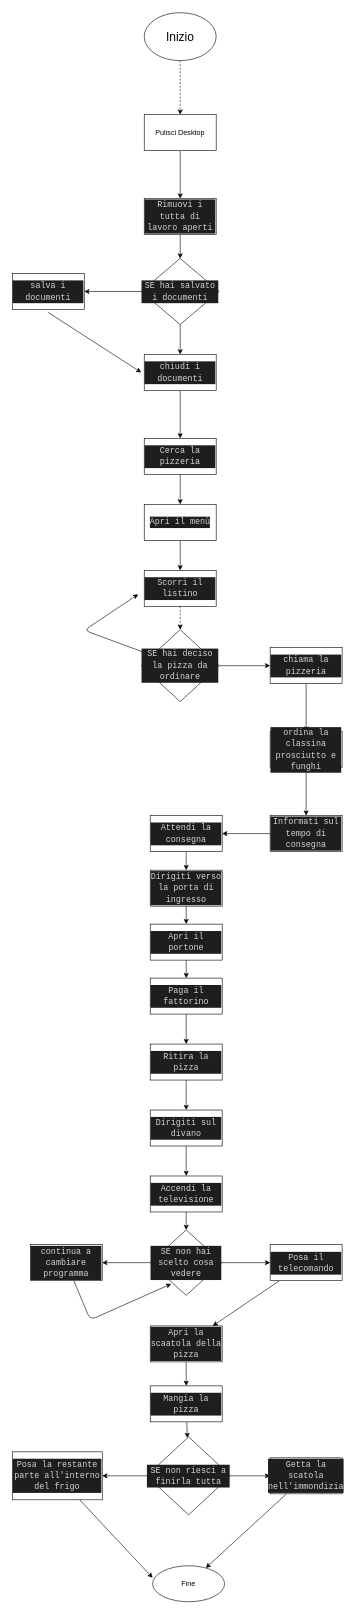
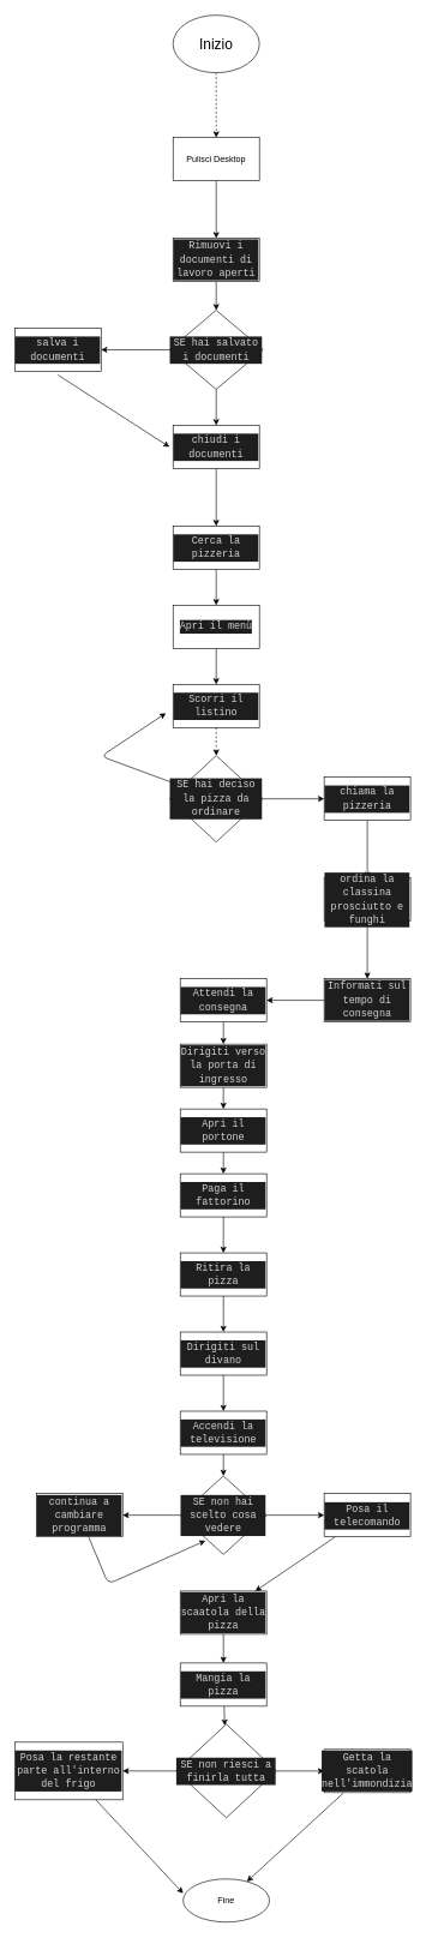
  <mxCell id="0" />
  <mxCell id="1" parent="0" />
  <mxCell id="2" value="" style="edgeStyle=none;html=1;fontSize=20;dashed=1;" edge="1" parent="1" source="3" target="5"><mxGeometry relative="1" as="geometry" /></mxCell>
  <mxCell id="3" value="&lt;font style=&quot;font-size: 20px&quot;&gt;Inizio&lt;/font&gt;" style="ellipse;whiteSpace=wrap;html=1;" vertex="1" parent="1"><mxGeometry x="240" y="20" width="120" height="80" as="geometry" /></mxCell>
  <mxCell id="4" value="" style="edgeStyle=none;html=1;fontSize=20;" edge="1" parent="1" source="5" target="7"><mxGeometry relative="1" as="geometry" /></mxCell>
  <mxCell id="5" value="Pulisci Desktop" style="whiteSpace=wrap;html=1;" vertex="1" parent="1"><mxGeometry x="240" y="190" width="120" height="60" as="geometry" /></mxCell>
  <mxCell id="6" value="" style="edgeStyle=none;html=1;fontSize=20;" edge="1" parent="1" source="7" target="10"><mxGeometry relative="1" as="geometry" /></mxCell>
- <mxCell id="7" value="&lt;div style=&quot;color: rgb(212 , 212 , 212) ; background-color: rgb(30 , 30 , 30) ; font-family: &amp;#34;consolas&amp;#34; , &amp;#34;courier new&amp;#34; , monospace ; font-size: 14px ; line-height: 19px&quot;&gt;Rimuovi i tutta di lavoro aperti&lt;/div&gt;" style="whiteSpace=wrap;html=1;" vertex="1" parent="1"><mxGeometry x="240" y="330" width="120" height="60" as="geometry" /></mxCell>
+ <mxCell id="7" value="&lt;div style=&quot;color: rgb(212 , 212 , 212) ; background-color: rgb(30 , 30 , 30) ; font-family: &amp;#34;consolas&amp;#34; , &amp;#34;courier new&amp;#34; , monospace ; font-size: 14px ; line-height: 19px&quot;&gt;Rimuovi i documenti di lavoro aperti&lt;/div&gt;" style="whiteSpace=wrap;html=1;" vertex="1" parent="1"><mxGeometry x="240" y="330" width="120" height="60" as="geometry" /></mxCell>
  <mxCell id="8" value="" style="edgeStyle=none;html=1;fontSize=20;" edge="1" parent="1" source="10" target="12"><mxGeometry relative="1" as="geometry" /></mxCell>
  <mxCell id="9" value="" style="edgeStyle=none;html=1;fontSize=20;" edge="1" parent="1" source="10" target="13"><mxGeometry relative="1" as="geometry" /></mxCell>
  <mxCell id="10" value="&lt;div style=&quot;color: rgb(212 , 212 , 212) ; background-color: rgb(30 , 30 , 30) ; font-family: &amp;#34;consolas&amp;#34; , &amp;#34;courier new&amp;#34; , monospace ; font-size: 14px ; line-height: 19px&quot;&gt;SE hai salvato i documenti &lt;/div&gt;" style="rhombus;whiteSpace=wrap;html=1;" vertex="1" parent="1"><mxGeometry x="235" y="430" width="130" height="110" as="geometry" /></mxCell>
  <mxCell id="11" value="" style="edgeStyle=none;html=1;fontSize=20;" edge="1" parent="1" source="12" target="16"><mxGeometry relative="1" as="geometry" /></mxCell>
  <mxCell id="12" value="&lt;div style=&quot;color: rgb(212 , 212 , 212) ; background-color: rgb(30 , 30 , 30) ; font-family: &amp;#34;consolas&amp;#34; , &amp;#34;courier new&amp;#34; , monospace ; font-size: 14px ; line-height: 19px&quot;&gt;chiudi i documenti &lt;/div&gt;" style="whiteSpace=wrap;html=1;" vertex="1" parent="1"><mxGeometry x="240" y="590" width="120" height="60" as="geometry" /></mxCell>
  <mxCell id="13" value="&lt;div style=&quot;color: rgb(212 , 212 , 212) ; background-color: rgb(30 , 30 , 30) ; font-family: &amp;#34;consolas&amp;#34; , &amp;#34;courier new&amp;#34; , monospace ; font-size: 14px ; line-height: 19px&quot;&gt;salva i documenti&lt;/div&gt;" style="whiteSpace=wrap;html=1;" vertex="1" parent="1"><mxGeometry x="20" y="455" width="120" height="60" as="geometry" /></mxCell>
  <mxCell id="14" value="" style="endArrow=classic;html=1;fontSize=20;" edge="1" parent="1"><mxGeometry width="50" height="50" relative="1" as="geometry"><mxPoint x="80" y="520" as="sourcePoint" /><mxPoint x="235" y="620" as="targetPoint" /></mxGeometry></mxCell>
  <mxCell id="15" value="" style="edgeStyle=none;html=1;fontSize=20;" edge="1" parent="1" source="16" target="18"><mxGeometry relative="1" as="geometry" /></mxCell>
  <mxCell id="16" value="&lt;div style=&quot;color: rgb(212 , 212 , 212) ; background-color: rgb(30 , 30 , 30) ; font-family: &amp;#34;consolas&amp;#34; , &amp;#34;courier new&amp;#34; , monospace ; font-size: 14px ; line-height: 19px&quot;&gt;Cerca la pizzeria&lt;/div&gt;" style="whiteSpace=wrap;html=1;" vertex="1" parent="1"><mxGeometry x="240" y="730" width="120" height="60" as="geometry" /></mxCell>
  <mxCell id="17" value="" style="edgeStyle=none;html=1;fontSize=20;" edge="1" parent="1" source="18" target="20"><mxGeometry relative="1" as="geometry" /></mxCell>
  <mxCell id="18" value="&#10;&#10;&lt;div style=&quot;color: rgb(212, 212, 212); background-color: rgb(30, 30, 30); font-family: consolas, &amp;quot;courier new&amp;quot;, monospace; font-weight: normal; font-size: 14px; line-height: 19px;&quot;&gt;&lt;div&gt;&lt;span style=&quot;color: #d4d4d4&quot;&gt;Apri il menù&lt;/span&gt;&lt;/div&gt;&lt;/div&gt;&#10;&#10;" style="whiteSpace=wrap;html=1;" vertex="1" parent="1"><mxGeometry x="240" y="840" width="120" height="60" as="geometry" /></mxCell>
  <mxCell id="19" value="" style="edgeStyle=none;html=1;fontSize=20;dashed=1;" edge="1" parent="1" source="20" target="23"><mxGeometry relative="1" as="geometry" /></mxCell>
  <mxCell id="20" value="&#10;&#10;&lt;div style=&quot;color: rgb(212, 212, 212); background-color: rgb(30, 30, 30); font-family: consolas, &amp;quot;courier new&amp;quot;, monospace; font-weight: normal; font-size: 14px; line-height: 19px;&quot;&gt;&lt;div&gt;&lt;span style=&quot;color: #d4d4d4&quot;&gt;Scorri il listino&lt;/span&gt;&lt;/div&gt;&lt;/div&gt;&#10;&#10;" style="whiteSpace=wrap;html=1;" vertex="1" parent="1"><mxGeometry x="240" y="950" width="120" height="60" as="geometry" /></mxCell>
  <mxCell id="21" value="" style="edgeStyle=none;html=1;fontSize=20;" edge="1" parent="1" source="23"><mxGeometry relative="1" as="geometry"><mxPoint x="230" y="990" as="targetPoint" /><Array as="points"><mxPoint x="140" y="1050" /></Array></mxGeometry></mxCell>
  <mxCell id="22" value="" style="edgeStyle=none;html=1;fontSize=20;" edge="1" parent="1" source="23" target="25"><mxGeometry relative="1" as="geometry" /></mxCell>
  <mxCell id="23" value="&lt;div style=&quot;color: rgb(212 , 212 , 212) ; background-color: rgb(30 , 30 , 30) ; font-family: &amp;#34;consolas&amp;#34; , &amp;#34;courier new&amp;#34; , monospace ; font-size: 14px ; line-height: 19px&quot;&gt;SE hai deciso la pizza da ordinare&lt;/div&gt;" style="rhombus;whiteSpace=wrap;html=1;" vertex="1" parent="1"><mxGeometry x="235" y="1049" width="130" height="120" as="geometry" /></mxCell>
  <mxCell id="24" value="" style="edgeStyle=none;html=1;fontSize=20;" edge="1" parent="1" source="25" target="27"><mxGeometry relative="1" as="geometry" /></mxCell>
  <mxCell id="25" value="&#10;&#10;&lt;div style=&quot;color: rgb(212, 212, 212); background-color: rgb(30, 30, 30); font-family: consolas, &amp;quot;courier new&amp;quot;, monospace; font-weight: normal; font-size: 14px; line-height: 19px;&quot;&gt;&lt;div&gt;&lt;span style=&quot;color: #d4d4d4&quot;&gt;chiama la pizzeria&lt;/span&gt;&lt;/div&gt;&lt;/div&gt;&#10;&#10;" style="whiteSpace=wrap;html=1;" vertex="1" parent="1"><mxGeometry x="450" y="1079" width="120" height="60" as="geometry" /></mxCell>
  <mxCell id="26" value="" style="edgeStyle=none;html=1;fontSize=20;" edge="1" parent="1" source="27" target="29"><mxGeometry relative="1" as="geometry" /></mxCell>
  <mxCell id="27" value="&lt;div style=&quot;color: rgb(212 , 212 , 212) ; background-color: rgb(30 , 30 , 30) ; font-family: &amp;#34;consolas&amp;#34; , &amp;#34;courier new&amp;#34; , monospace ; font-size: 14px ; line-height: 19px&quot;&gt;ordina la classina prosciutto e funghi&lt;/div&gt;" style="whiteSpace=wrap;html=1;" vertex="1" parent="1"><mxGeometry x="450" y="1219" width="120" height="60" as="geometry" /></mxCell>
  <mxCell id="28" value="" style="edgeStyle=none;html=1;fontSize=20;" edge="1" parent="1" source="29" target="31"><mxGeometry relative="1" as="geometry" /></mxCell>
  <mxCell id="29" value="&#10;&#10;&lt;div style=&quot;color: rgb(212, 212, 212); background-color: rgb(30, 30, 30); font-family: consolas, &amp;quot;courier new&amp;quot;, monospace; font-weight: normal; font-size: 14px; line-height: 19px;&quot;&gt;&lt;div&gt;&lt;span style=&quot;color: #d4d4d4&quot;&gt;Informati sul tempo di consegna&lt;/span&gt;&lt;/div&gt;&lt;/div&gt;&#10;&#10;" style="whiteSpace=wrap;html=1;" vertex="1" parent="1"><mxGeometry x="450" y="1359" width="120" height="60" as="geometry" /></mxCell>
  <mxCell id="30" value="" style="edgeStyle=none;html=1;fontSize=20;" edge="1" parent="1" source="31" target="33"><mxGeometry relative="1" as="geometry" /></mxCell>
  <mxCell id="31" value="&#10;&#10;&lt;div style=&quot;color: rgb(212, 212, 212); background-color: rgb(30, 30, 30); font-family: consolas, &amp;quot;courier new&amp;quot;, monospace; font-weight: normal; font-size: 14px; line-height: 19px;&quot;&gt;&lt;div&gt;&lt;span style=&quot;color: #d4d4d4&quot;&gt;Attendi la consegna&lt;/span&gt;&lt;/div&gt;&lt;/div&gt;&#10;&#10;" style="whiteSpace=wrap;html=1;" vertex="1" parent="1"><mxGeometry x="250" y="1359" width="120" height="60" as="geometry" /></mxCell>
  <mxCell id="32" value="" style="edgeStyle=none;html=1;fontSize=20;" edge="1" parent="1" source="33" target="35"><mxGeometry relative="1" as="geometry" /></mxCell>
  <mxCell id="33" value="&#10;&#10;&lt;div style=&quot;color: rgb(212, 212, 212); background-color: rgb(30, 30, 30); font-family: consolas, &amp;quot;courier new&amp;quot;, monospace; font-weight: normal; font-size: 14px; line-height: 19px;&quot;&gt;&lt;div&gt;&lt;span style=&quot;color: #d4d4d4&quot;&gt;Dirigiti verso la porta di ingresso&lt;/span&gt;&lt;/div&gt;&lt;/div&gt;&#10;&#10;" style="whiteSpace=wrap;html=1;" vertex="1" parent="1"><mxGeometry x="250" y="1450" width="120" height="60" as="geometry" /></mxCell>
  <mxCell id="34" value="" style="edgeStyle=none;html=1;fontSize=20;" edge="1" parent="1" source="35" target="37"><mxGeometry relative="1" as="geometry" /></mxCell>
  <mxCell id="35" value="&#10;&#10;&lt;div style=&quot;color: rgb(212, 212, 212); background-color: rgb(30, 30, 30); font-family: consolas, &amp;quot;courier new&amp;quot;, monospace; font-weight: normal; font-size: 14px; line-height: 19px;&quot;&gt;&lt;div&gt;&lt;span style=&quot;color: #d4d4d4&quot;&gt;Apri il portone&lt;/span&gt;&lt;/div&gt;&lt;/div&gt;&#10;&#10;" style="whiteSpace=wrap;html=1;" vertex="1" parent="1"><mxGeometry x="250" y="1540" width="120" height="60" as="geometry" /></mxCell>
  <mxCell id="36" value="" style="edgeStyle=none;html=1;fontSize=20;" edge="1" parent="1" source="37" target="39"><mxGeometry relative="1" as="geometry" /></mxCell>
  <mxCell id="37" value="&#10;&#10;&lt;div style=&quot;color: rgb(212, 212, 212); background-color: rgb(30, 30, 30); font-family: consolas, &amp;quot;courier new&amp;quot;, monospace; font-weight: normal; font-size: 14px; line-height: 19px;&quot;&gt;&lt;div&gt;&lt;span style=&quot;color: #d4d4d4&quot;&gt;Paga il fattorino &lt;/span&gt;&lt;/div&gt;&lt;/div&gt;&#10;&#10;" style="whiteSpace=wrap;html=1;" vertex="1" parent="1"><mxGeometry x="250" y="1630" width="120" height="60" as="geometry" /></mxCell>
  <mxCell id="38" value="" style="edgeStyle=none;html=1;fontSize=20;" edge="1" parent="1" source="39" target="41"><mxGeometry relative="1" as="geometry" /></mxCell>
  <mxCell id="39" value="&#10;&#10;&lt;div style=&quot;color: rgb(212, 212, 212); background-color: rgb(30, 30, 30); font-family: consolas, &amp;quot;courier new&amp;quot;, monospace; font-weight: normal; font-size: 14px; line-height: 19px;&quot;&gt;&lt;div&gt;&lt;span style=&quot;color: #d4d4d4&quot;&gt;Ritira la pizza&lt;/span&gt;&lt;/div&gt;&lt;/div&gt;&#10;&#10;" style="whiteSpace=wrap;html=1;" vertex="1" parent="1"><mxGeometry x="250" y="1740" width="120" height="60" as="geometry" /></mxCell>
  <mxCell id="40" value="" style="edgeStyle=none;html=1;fontSize=20;" edge="1" parent="1" source="41" target="43"><mxGeometry relative="1" as="geometry" /></mxCell>
  <mxCell id="41" value="&#10;&#10;&lt;div style=&quot;color: rgb(212, 212, 212); background-color: rgb(30, 30, 30); font-family: consolas, &amp;quot;courier new&amp;quot;, monospace; font-weight: normal; font-size: 14px; line-height: 19px;&quot;&gt;&lt;div&gt;&lt;span style=&quot;color: #d4d4d4&quot;&gt;Dirigiti sul divano&lt;/span&gt;&lt;/div&gt;&lt;/div&gt;&#10;&#10;" style="whiteSpace=wrap;html=1;" vertex="1" parent="1"><mxGeometry x="250" y="1850" width="120" height="60" as="geometry" /></mxCell>
  <mxCell id="42" value="" style="edgeStyle=none;html=1;fontSize=20;" edge="1" parent="1" source="43" target="46"><mxGeometry relative="1" as="geometry" /></mxCell>
  <mxCell id="43" value="&#10;&#10;&lt;div style=&quot;color: rgb(212, 212, 212); background-color: rgb(30, 30, 30); font-family: consolas, &amp;quot;courier new&amp;quot;, monospace; font-weight: normal; font-size: 14px; line-height: 19px;&quot;&gt;&lt;div&gt;&lt;span style=&quot;color: #d4d4d4&quot;&gt;Accendi la televisione&lt;/span&gt;&lt;/div&gt;&lt;/div&gt;&#10;&#10;" style="whiteSpace=wrap;html=1;" vertex="1" parent="1"><mxGeometry x="250" y="1960" width="120" height="60" as="geometry" /></mxCell>
  <mxCell id="44" value="" style="edgeStyle=none;html=1;fontSize=20;" edge="1" parent="1" source="46" target="47"><mxGeometry relative="1" as="geometry" /></mxCell>
  <mxCell id="45" value="" style="edgeStyle=none;html=1;fontSize=20;" edge="1" parent="1" source="46" target="50"><mxGeometry relative="1" as="geometry" /></mxCell>
  <mxCell id="46" value="&#10;&#10;&lt;div style=&quot;color: rgb(212, 212, 212); background-color: rgb(30, 30, 30); font-family: consolas, &amp;quot;courier new&amp;quot;, monospace; font-weight: normal; font-size: 14px; line-height: 19px;&quot;&gt;&lt;div&gt;&lt;span style=&quot;color: #d4d4d4&quot;&gt;SE non hai scelto cosa vedere&lt;/span&gt;&lt;/div&gt;&lt;/div&gt;&#10;&#10;" style="rhombus;whiteSpace=wrap;html=1;" vertex="1" parent="1"><mxGeometry x="250" y="2050" width="120" height="109" as="geometry" /></mxCell>
  <mxCell id="47" value="&#10;&#10;&lt;div style=&quot;color: rgb(212, 212, 212); background-color: rgb(30, 30, 30); font-family: consolas, &amp;quot;courier new&amp;quot;, monospace; font-weight: normal; font-size: 14px; line-height: 19px;&quot;&gt;&lt;div&gt;&lt;span style=&quot;color: #d4d4d4&quot;&gt;continua a cambiare programma&lt;/span&gt;&lt;/div&gt;&lt;/div&gt;&#10;&#10;" style="whiteSpace=wrap;html=1;" vertex="1" parent="1"><mxGeometry x="50" y="2074.5" width="120" height="60" as="geometry" /></mxCell>
  <mxCell id="48" value="" style="endArrow=classic;html=1;fontSize=20;" edge="1" parent="1" source="47"><mxGeometry width="50" height="50" relative="1" as="geometry"><mxPoint x="235" y="2190" as="sourcePoint" /><mxPoint x="285" y="2140" as="targetPoint" /><Array as="points"><mxPoint x="150" y="2200" /></Array></mxGeometry></mxCell>
  <mxCell id="49" value="" style="edgeStyle=none;html=1;fontSize=20;" edge="1" parent="1" source="50" target="52"><mxGeometry relative="1" as="geometry" /></mxCell>
  <mxCell id="50" value="&#10;&#10;&lt;div style=&quot;color: rgb(212, 212, 212); background-color: rgb(30, 30, 30); font-family: consolas, &amp;quot;courier new&amp;quot;, monospace; font-weight: normal; font-size: 14px; line-height: 19px;&quot;&gt;&lt;div&gt;&lt;span style=&quot;color: #d4d4d4&quot;&gt;Posa il telecomando&lt;/span&gt;&lt;/div&gt;&lt;/div&gt;&#10;&#10;" style="whiteSpace=wrap;html=1;" vertex="1" parent="1"><mxGeometry x="450" y="2074.5" width="120" height="60" as="geometry" /></mxCell>
  <mxCell id="51" value="" style="edgeStyle=none;html=1;fontSize=20;" edge="1" parent="1" source="52" target="54"><mxGeometry relative="1" as="geometry" /></mxCell>
  <mxCell id="52" value="&#10;&#10;&lt;div style=&quot;color: rgb(212, 212, 212); background-color: rgb(30, 30, 30); font-family: consolas, &amp;quot;courier new&amp;quot;, monospace; font-weight: normal; font-size: 14px; line-height: 19px;&quot;&gt;&lt;div&gt;&lt;span style=&quot;color: #d4d4d4&quot;&gt;Apri la scaatola della pizza&lt;/span&gt;&lt;/div&gt;&lt;/div&gt;&#10;&#10;" style="whiteSpace=wrap;html=1;" vertex="1" parent="1"><mxGeometry x="250" y="2210" width="120" height="60" as="geometry" /></mxCell>
  <mxCell id="53" value="" style="edgeStyle=none;html=1;fontSize=20;" edge="1" parent="1" source="54" target="57"><mxGeometry relative="1" as="geometry" /></mxCell>
  <mxCell id="54" value="&#10;&#10;&lt;div style=&quot;color: rgb(212, 212, 212); background-color: rgb(30, 30, 30); font-family: consolas, &amp;quot;courier new&amp;quot;, monospace; font-weight: normal; font-size: 14px; line-height: 19px;&quot;&gt;&lt;div&gt;&lt;span style=&quot;color: #d4d4d4&quot;&gt;Mangia la pizza&lt;/span&gt;&lt;/div&gt;&lt;/div&gt;&#10;&#10;" style="whiteSpace=wrap;html=1;" vertex="1" parent="1"><mxGeometry x="250" y="2310" width="120" height="60" as="geometry" /></mxCell>
  <mxCell id="55" value="" style="edgeStyle=none;html=1;fontSize=20;" edge="1" parent="1" source="57" target="58"><mxGeometry relative="1" as="geometry" /></mxCell>
  <mxCell id="56" value="" style="edgeStyle=none;html=1;fontSize=20;" edge="1" parent="1" source="57" target="60"><mxGeometry relative="1" as="geometry" /></mxCell>
  <mxCell id="57" value="&#10;&#10;&lt;div style=&quot;color: rgb(212, 212, 212); background-color: rgb(30, 30, 30); font-family: consolas, &amp;quot;courier new&amp;quot;, monospace; font-weight: normal; font-size: 14px; line-height: 19px;&quot;&gt;&lt;div&gt;&lt;span style=&quot;color: #d4d4d4&quot;&gt;SE non riesci a finirla tutta&lt;/span&gt;&lt;/div&gt;&lt;/div&gt;&#10;&#10;" style="rhombus;whiteSpace=wrap;html=1;" vertex="1" parent="1"><mxGeometry x="244" y="2395" width="140" height="130" as="geometry" /></mxCell>
  <mxCell id="58" value="&#10;&#10;&lt;div style=&quot;color: rgb(212, 212, 212); background-color: rgb(30, 30, 30); font-family: consolas, &amp;quot;courier new&amp;quot;, monospace; font-weight: normal; font-size: 14px; line-height: 19px;&quot;&gt;&lt;div&gt;&lt;span style=&quot;color: #d4d4d4&quot;&gt;Posa la restante parte all'interno del frigo&lt;/span&gt;&lt;/div&gt;&lt;/div&gt;&#10;&#10;" style="whiteSpace=wrap;html=1;" vertex="1" parent="1"><mxGeometry x="20" y="2420" width="150" height="80" as="geometry" /></mxCell>
  <mxCell id="59" value="" style="edgeStyle=none;html=1;fontSize=20;" edge="1" parent="1" source="60" target="61"><mxGeometry relative="1" as="geometry" /></mxCell>
  <mxCell id="60" value="&#10;&#10;&lt;div style=&quot;color: rgb(212, 212, 212); background-color: rgb(30, 30, 30); font-family: consolas, &amp;quot;courier new&amp;quot;, monospace; font-weight: normal; font-size: 14px; line-height: 19px;&quot;&gt;&lt;div&gt;&lt;span style=&quot;color: #d4d4d4&quot;&gt;Getta la scatola nell'immondizia&lt;/span&gt;&lt;/div&gt;&lt;/div&gt;&#10;&#10;" style="whiteSpace=wrap;html=1;" vertex="1" parent="1"><mxGeometry x="450" y="2430" width="120" height="60" as="geometry" /></mxCell>
  <mxCell id="61" value="Fine" style="ellipse;whiteSpace=wrap;html=1;" vertex="1" parent="1"><mxGeometry x="254" y="2610" width="120" height="60" as="geometry" /></mxCell>
  <mxCell id="62" value="" style="endArrow=classic;html=1;fontSize=20;exitX=0.75;exitY=1;exitDx=0;exitDy=0;" edge="1" parent="1" source="58"><mxGeometry width="50" height="50" relative="1" as="geometry"><mxPoint x="204" y="2680" as="sourcePoint" /><mxPoint x="254" y="2630" as="targetPoint" /></mxGeometry></mxCell>
